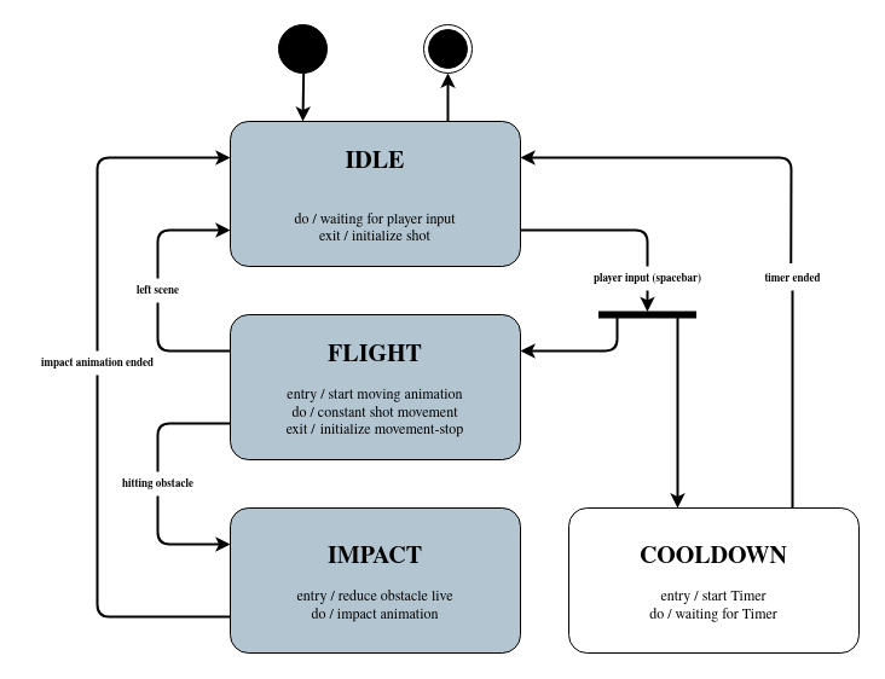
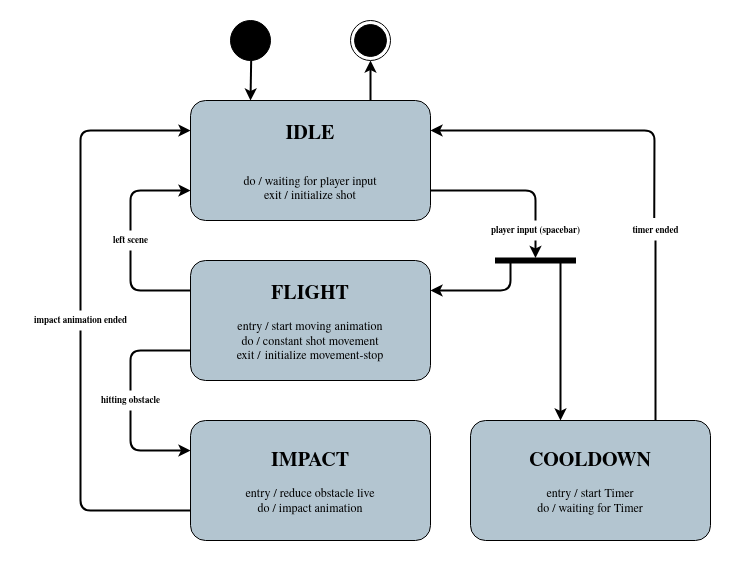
  <mxCell id="0" />
  <mxCell id="1" parent="0" />
  <mxCell id="2" style="edgeStyle=none;html=1;exitX=1;exitY=0.75;exitDx=0;exitDy=0;strokeColor=#000000;fontFamily=TeX Gyre Termes;fontSize=9;fontColor=#000000;endArrow=none;endFill=0;strokeWidth=2;" edge="1" parent="1" source="4" target="15"><mxGeometry relative="1" as="geometry"><Array as="points"><mxPoint x="535" y="190" /></Array></mxGeometry></mxCell>
  <mxCell id="3" style="edgeStyle=none;html=1;entryX=0.5;entryY=1;entryDx=0;entryDy=0;strokeColor=#000000;fontFamily=TeX Gyre Termes;fontSize=9;fontColor=#000000;endArrow=classic;endFill=1;exitX=0.75;exitY=0;exitDx=0;exitDy=0;strokeWidth=2;" edge="1" parent="1" source="4" target="21"><mxGeometry relative="1" as="geometry" /></mxCell>
  <mxCell id="4" value="&lt;b style=&quot;font-size: 20px;&quot;&gt;IDLE&lt;br&gt;&lt;/b&gt;&lt;br style=&quot;&quot;&gt;&lt;br style=&quot;&quot;&gt;&lt;span style=&quot;&quot;&gt;do / waiting for player input&lt;/span&gt;&lt;br style=&quot;&quot;&gt;&lt;span style=&quot;&quot;&gt;exit / initialize shot&lt;/span&gt;" style="html=1;align=center;verticalAlign=middle;rounded=1;absoluteArcSize=1;arcSize=30;dashed=0;fillColor=#B3C5D0;fontColor=#000000;strokeColor=#000000;fontFamily=TeX Gyre Termes;whiteSpace=wrap;shadow=0;glass=0;" parent="1" vertex="1"><mxGeometry x="190" y="100" width="240" height="120" as="geometry" /></mxCell>
  <mxCell id="5" style="edgeStyle=none;html=1;entryX=0.25;entryY=0;entryDx=0;entryDy=0;strokeColor=#000000;fontFamily=TeX Gyre Termes;fontSize=20;fontColor=#000000;strokeWidth=2;" parent="1" source="6" target="4" edge="1"><mxGeometry relative="1" as="geometry" /></mxCell>
  <mxCell id="6" value="" style="ellipse;fillColor=strokeColor;strokeColor=#000000;" parent="1" vertex="1"><mxGeometry x="230" y="20" width="40" height="40" as="geometry" /></mxCell>
  <mxCell id="7" style="edgeStyle=none;html=1;exitX=0;exitY=0.75;exitDx=0;exitDy=0;strokeColor=#000000;fontFamily=TeX Gyre Termes;fontSize=9;fontColor=#000000;endArrow=none;endFill=0;strokeWidth=2;" edge="1" parent="1" source="9" target="17"><mxGeometry relative="1" as="geometry"><Array as="points"><mxPoint x="130" y="350" /></Array></mxGeometry></mxCell>
  <mxCell id="8" style="edgeStyle=none;html=1;entryX=0;entryY=0.75;entryDx=0;entryDy=0;strokeColor=#000000;fontFamily=TeX Gyre Termes;fontSize=9;fontColor=#000000;endArrow=classic;endFill=1;startArrow=none;strokeWidth=2;" edge="1" parent="1" source="25" target="4"><mxGeometry relative="1" as="geometry"><Array as="points"><mxPoint x="130" y="190" /></Array></mxGeometry></mxCell>
  <mxCell id="9" value="&lt;b&gt;&lt;font style=&quot;font-size: 20px;&quot;&gt;FLIGHT&lt;/font&gt;&lt;br&gt;&lt;/b&gt;&lt;br&gt;entry / start moving animation&lt;br style=&quot;&quot;&gt;do / constant shot movement&lt;br style=&quot;&quot;&gt;exit /&amp;nbsp;&lt;span style=&quot;&quot;&gt;initialize movement-stop&lt;/span&gt;" style="html=1;align=center;verticalAlign=middle;rounded=1;absoluteArcSize=1;arcSize=30;dashed=0;fillColor=#B3C5D0;fontColor=#000000;strokeColor=#000000;fontFamily=TeX Gyre Termes;whiteSpace=wrap;shadow=0;glass=0;" parent="1" vertex="1"><mxGeometry x="190" y="260" width="240" height="120" as="geometry" /></mxCell>
  <mxCell id="10" style="edgeStyle=none;html=1;entryX=0;entryY=0.25;entryDx=0;entryDy=0;strokeColor=#000000;fontFamily=TeX Gyre Termes;fontSize=9;fontColor=#000000;endArrow=classic;endFill=1;startArrow=none;strokeWidth=2;" edge="1" parent="1" source="27" target="4"><mxGeometry relative="1" as="geometry"><Array as="points"><mxPoint x="80" y="130" /></Array></mxGeometry></mxCell>
  <mxCell id="11" value="&lt;b style=&quot;font-size: 20px;&quot;&gt;IMPACT&lt;br&gt;&lt;/b&gt;&lt;br&gt;entry / reduce obstacle live&lt;br style=&quot;&quot;&gt;do / impact animation&lt;br style=&quot;&quot;&gt;" style="html=1;align=center;verticalAlign=middle;rounded=1;absoluteArcSize=1;arcSize=30;dashed=0;fillColor=#B3C5D0;fontColor=#000000;strokeColor=#000000;fontFamily=TeX Gyre Termes;whiteSpace=wrap;shadow=0;glass=0;" parent="1" vertex="1"><mxGeometry x="190" y="420" width="240" height="120" as="geometry" /></mxCell>
  <mxCell id="12" style="edgeStyle=none;html=1;strokeColor=#000000;fontFamily=TeX Gyre Termes;fontSize=9;fontColor=#000000;endArrow=none;endFill=0;strokeWidth=2;" edge="1" parent="1" target="23"><mxGeometry relative="1" as="geometry"><mxPoint x="655" y="420" as="sourcePoint" /></mxGeometry></mxCell>
- <mxCell id="13" value="&lt;b&gt;&lt;font style=&quot;font-size: 20px;&quot;&gt;COOLDOWN&lt;/font&gt;&lt;br&gt;&lt;/b&gt;&lt;br style=&quot;&quot;&gt;&lt;span style=&quot;&quot;&gt;entry / start Timer&lt;/span&gt;&lt;br style=&quot;&quot;&gt;&lt;span style=&quot;&quot;&gt;do / waiting for Timer&lt;br&gt;&lt;/span&gt;" style="html=1;align=center;verticalAlign=middle;rounded=1;absoluteArcSize=1;arcSize=30;dashed=0;fillColor=#ffffff;fontColor=#000000;strokeColor=#000000;fontFamily=TeX Gyre Termes;whiteSpace=wrap;shadow=0;glass=0;" parent="1" vertex="1"><mxGeometry x="470" y="420" width="240" height="120" as="geometry" /></mxCell>
+ <mxCell id="13" value="&lt;b&gt;&lt;font style=&quot;font-size: 20px;&quot;&gt;COOLDOWN&lt;/font&gt;&lt;br&gt;&lt;/b&gt;&lt;br style=&quot;&quot;&gt;&lt;span style=&quot;&quot;&gt;entry / start Timer&lt;/span&gt;&lt;br style=&quot;&quot;&gt;&lt;span style=&quot;&quot;&gt;do / waiting for Timer&lt;br&gt;&lt;/span&gt;" style="html=1;align=center;verticalAlign=middle;rounded=1;absoluteArcSize=1;arcSize=30;dashed=0;fillColor=#B3C5D0;fontColor=#000000;strokeColor=#000000;fontFamily=TeX Gyre Termes;whiteSpace=wrap;shadow=0;glass=0;" parent="1" vertex="1"><mxGeometry x="470" y="420" width="240" height="120" as="geometry" /></mxCell>
  <mxCell id="14" style="edgeStyle=none;html=1;strokeColor=#000000;fontFamily=TeX Gyre Termes;fontSize=9;fontColor=#000000;endArrow=classic;endFill=1;strokeWidth=2;" edge="1" parent="1" source="15" target="20"><mxGeometry relative="1" as="geometry" /></mxCell>
  <mxCell id="15" value="player input (spacebar)" style="text;html=1;align=center;verticalAlign=middle;resizable=0;points=[];autosize=1;strokeColor=none;fillColor=none;fontColor=#000000;fontFamily=TeX Gyre Termes;fontStyle=1;fontSize=9;" vertex="1" parent="1"><mxGeometry x="480" y="220" width="110" height="20" as="geometry" /></mxCell>
  <mxCell id="16" style="edgeStyle=none;html=1;entryX=0;entryY=0.25;entryDx=0;entryDy=0;strokeColor=#000000;fontFamily=TeX Gyre Termes;fontSize=9;fontColor=#000000;endArrow=classic;endFill=1;strokeWidth=2;" edge="1" parent="1" source="17" target="11"><mxGeometry relative="1" as="geometry"><Array as="points"><mxPoint x="130" y="450" /></Array></mxGeometry></mxCell>
  <mxCell id="17" value="&lt;font style=&quot;font-size: 9px;&quot;&gt;hitting obstacle&lt;/font&gt;" style="text;html=1;align=center;verticalAlign=middle;resizable=0;points=[];autosize=1;strokeColor=none;fillColor=none;fontSize=9;fontFamily=TeX Gyre Termes;fontColor=#000000;rotation=0;fontStyle=1" vertex="1" parent="1"><mxGeometry x="90" y="390" width="80" height="20" as="geometry" /></mxCell>
  <mxCell id="18" style="edgeStyle=none;html=1;entryX=1;entryY=0.25;entryDx=0;entryDy=0;strokeColor=#000000;fontFamily=TeX Gyre Termes;fontSize=9;fontColor=#000000;endArrow=classic;endFill=1;strokeWidth=2;" edge="1" parent="1" source="20" target="9"><mxGeometry relative="1" as="geometry"><Array as="points"><mxPoint x="510" y="290" /></Array></mxGeometry></mxCell>
  <mxCell id="19" style="edgeStyle=none;html=1;entryX=0.375;entryY=0;entryDx=0;entryDy=0;entryPerimeter=0;strokeColor=#000000;fontFamily=TeX Gyre Termes;fontSize=9;fontColor=#000000;endArrow=classic;endFill=1;strokeWidth=2;" edge="1" parent="1" source="20" target="13"><mxGeometry relative="1" as="geometry" /></mxCell>
  <mxCell id="20" value="" style="html=1;points=[];perimeter=orthogonalPerimeter;fillColor=strokeColor;fontFamily=TeX Gyre Termes;fontSize=9;fontColor=#000000;strokeColor=#000000;rotation=90;" vertex="1" parent="1"><mxGeometry x="532.5" y="220" width="5" height="80" as="geometry" /></mxCell>
  <mxCell id="21" value="" style="ellipse;html=1;shape=endState;fillColor=strokeColor;strokeColor=#000000;fontFamily=TeX Gyre Termes;fontSize=9;fontColor=#000000;" vertex="1" parent="1"><mxGeometry x="350" y="20" width="40" height="40" as="geometry" /></mxCell>
  <mxCell id="22" style="edgeStyle=none;html=1;strokeColor=#000000;fontFamily=TeX Gyre Termes;fontSize=9;fontColor=#000000;endArrow=classic;endFill=1;exitX=0.482;exitY=-0.125;exitDx=0;exitDy=0;exitPerimeter=0;entryX=1;entryY=0.25;entryDx=0;entryDy=0;strokeWidth=2;" edge="1" parent="1" source="23" target="4"><mxGeometry relative="1" as="geometry"><mxPoint x="653.74" y="262.5" as="targetPoint" /><Array as="points"><mxPoint x="654" y="130" /></Array></mxGeometry></mxCell>
  <mxCell id="23" value="&lt;font style=&quot;font-size: 9px;&quot;&gt;timer ended&lt;/font&gt;" style="text;html=1;align=center;verticalAlign=middle;resizable=0;points=[];autosize=1;strokeColor=none;fillColor=none;fontSize=9;fontFamily=TeX Gyre Termes;fontColor=#000000;rotation=0;fontStyle=1" vertex="1" parent="1"><mxGeometry x="620" y="220" width="70" height="20" as="geometry" /></mxCell>
  <mxCell id="24" value="" style="edgeStyle=none;html=1;exitX=0;exitY=0.25;exitDx=0;exitDy=0;strokeColor=#000000;fontFamily=TeX Gyre Termes;fontSize=9;fontColor=#000000;endArrow=none;endFill=0;strokeWidth=2;" edge="1" parent="1" source="9" target="25"><mxGeometry relative="1" as="geometry"><mxPoint x="190" y="290" as="sourcePoint" /><mxPoint x="190" y="190" as="targetPoint" /><Array as="points"><mxPoint x="130" y="290" /></Array></mxGeometry></mxCell>
  <mxCell id="25" value="&lt;font style=&quot;font-size: 9px;&quot;&gt;left scene&lt;/font&gt;" style="text;html=1;align=center;verticalAlign=middle;resizable=0;points=[];autosize=1;strokeColor=none;fillColor=none;fontSize=9;fontFamily=TeX Gyre Termes;fontColor=#000000;rotation=0;fontStyle=1" vertex="1" parent="1"><mxGeometry x="100" y="230" width="60" height="20" as="geometry" /></mxCell>
  <mxCell id="26" value="" style="edgeStyle=none;html=1;exitX=0;exitY=0.75;exitDx=0;exitDy=0;strokeColor=#000000;fontFamily=TeX Gyre Termes;fontSize=9;fontColor=#000000;endArrow=none;endFill=0;strokeWidth=2;" edge="1" parent="1" source="11" target="27"><mxGeometry relative="1" as="geometry"><mxPoint x="190" y="510" as="sourcePoint" /><mxPoint x="190" y="130" as="targetPoint" /><Array as="points"><mxPoint x="80" y="510" /></Array></mxGeometry></mxCell>
- <mxCell id="27" value="impact animation ended" style="text;html=1;align=center;verticalAlign=middle;resizable=0;points=[];autosize=1;strokeColor=none;fillColor=none;fontSize=9;fontFamily=TeX Gyre Termes;fontColor=#000000;fontStyle=1" vertex="1" parent="1"><mxGeometry x="20" y="290" width="120" height="20" as="geometry" /></mxCell>
+ <mxCell id="27" value="impact animation ended" style="text;html=1;align=center;verticalAlign=middle;resizable=0;points=[];autosize=1;strokeColor=none;fillColor=none;fontSize=9;fontFamily=TeX Gyre Termes;fontColor=#000000;fontStyle=1" vertex="1" parent="1"><mxGeometry x="20" y="310" width="120" height="20" as="geometry" /></mxCell>
